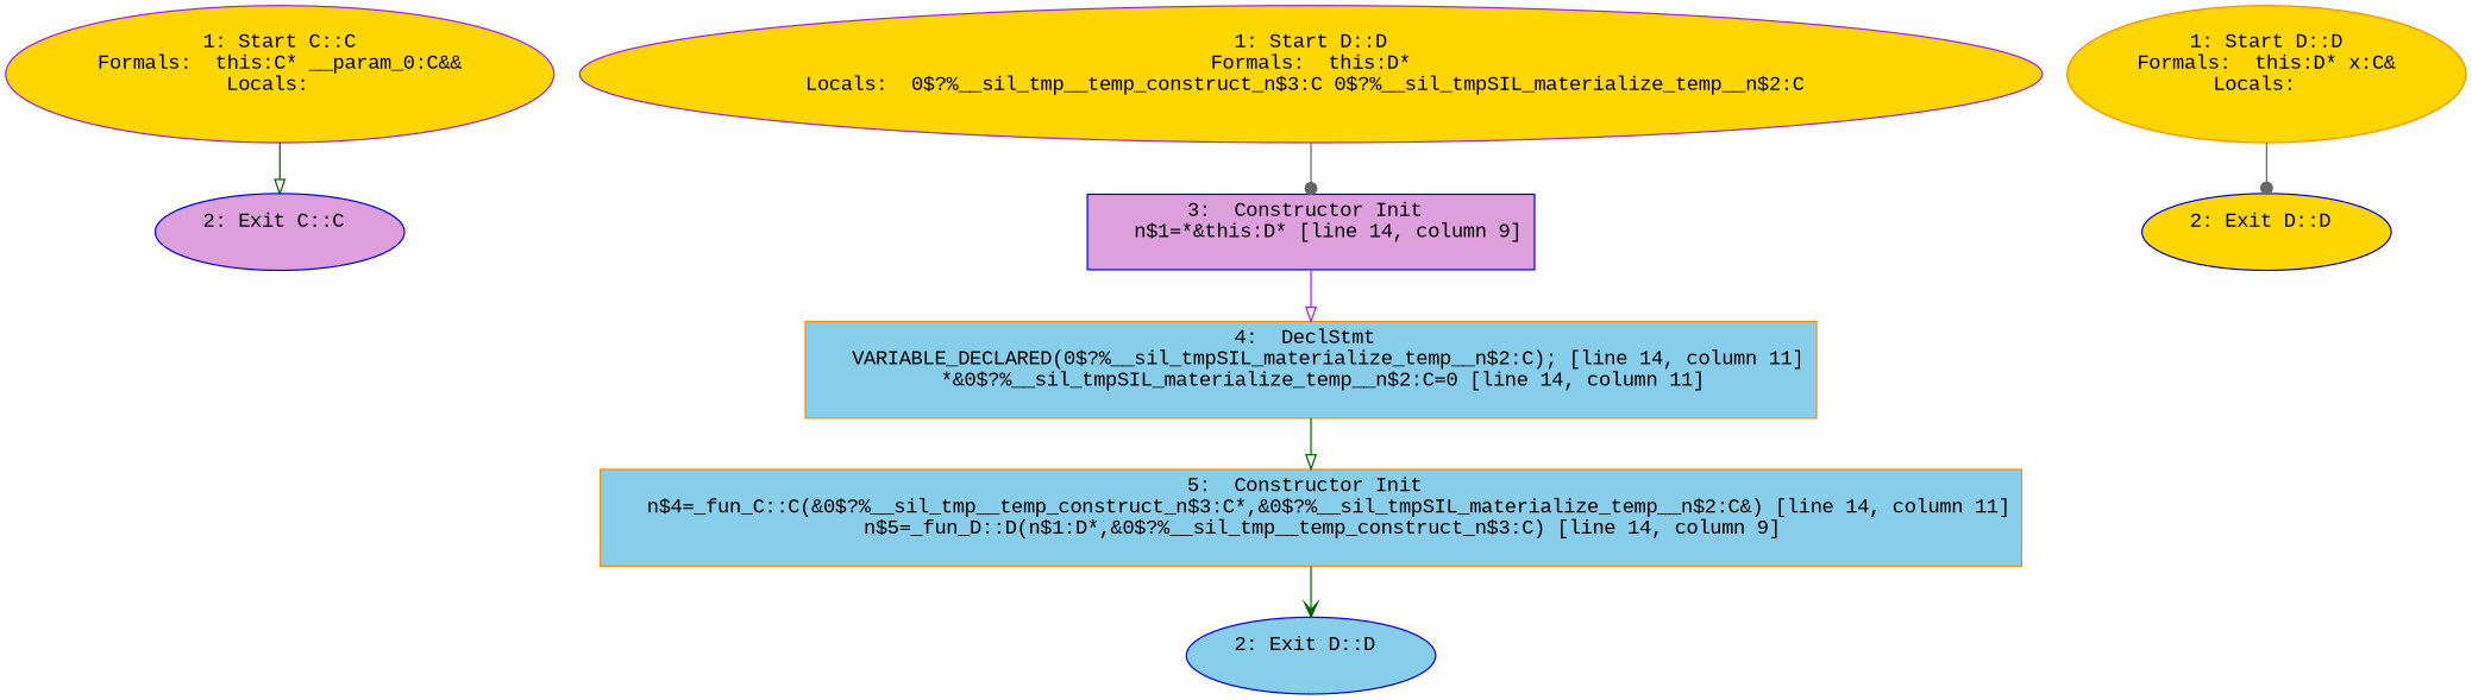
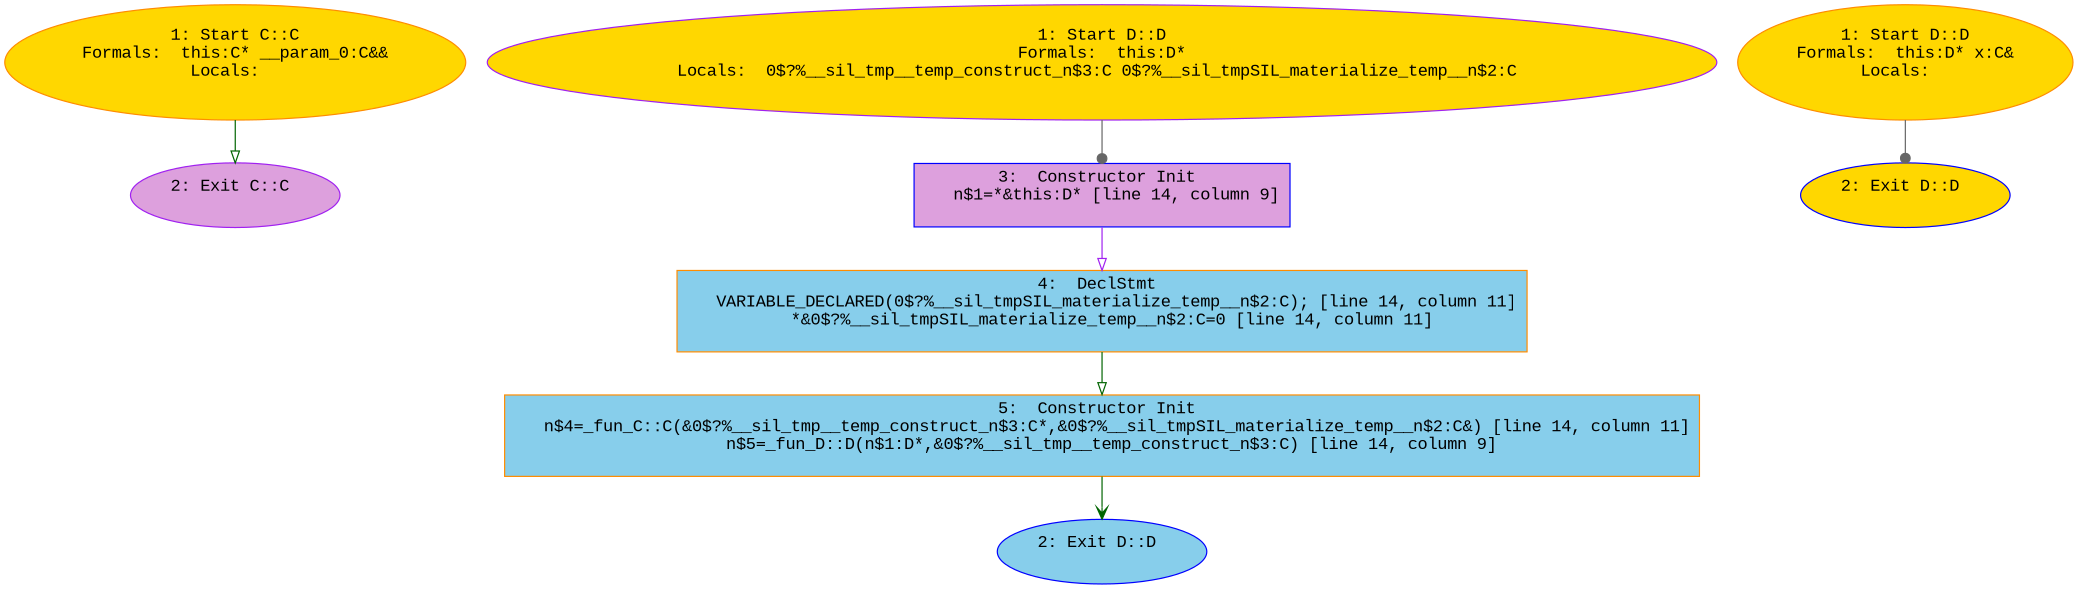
  digraph {
    fontname="Liberation Mono"
    node [color=darkorange fillcolor=gold fontname="Liberation Mono" style=filled]
    edge [arrowhead=onormal color=darkgreen fontname="Liberation Mono"]
-   n1 [color=purple label="1: Start C::C\nFormals:  this:C* __param_0:C&&\nLocals:  \n  "]
-   n2 [color=blue fillcolor=plum label="2: Exit C::C \n  "]
+   n1 [label="1: Start C::C\nFormals:  this:C* __param_0:C&&\nLocals:  \n  "]
+   n2 [color=purple fillcolor=plum label="2: Exit C::C \n  "]
    n3 [color=purple label="1: Start D::D\nFormals:  this:D*\nLocals:  0$?%__sil_tmp__temp_construct_n$3:C 0$?%__sil_tmpSIL_materialize_temp__n$2:C \n  "]
    n4 [color=blue fillcolor=plum label="3:  Constructor Init \n   n$1=*&this:D* [line 14, column 9]\n " shape=box]
    n5 [fillcolor=skyblue label="4:  DeclStmt \n   VARIABLE_DECLARED(0$?%__sil_tmpSIL_materialize_temp__n$2:C); [line 14, column 11]\n  *&0$?%__sil_tmpSIL_materialize_temp__n$2:C=0 [line 14, column 11]\n " shape=box]
    n6 [fillcolor=skyblue label="5:  Constructor Init \n   n$4=_fun_C::C(&0$?%__sil_tmp__temp_construct_n$3:C*,&0$?%__sil_tmpSIL_materialize_temp__n$2:C&) [line 14, column 11]\n  n$5=_fun_D::D(n$1:D*,&0$?%__sil_tmp__temp_construct_n$3:C) [line 14, column 9]\n " shape=box]
    n7 [color=blue fillcolor=skyblue label="2: Exit D::D \n  "]
    n8 [label="1: Start D::D\nFormals:  this:D* x:C&\nLocals:  \n  "]
    n9 [color=blue label="2: Exit D::D \n  "]
    n1 -> n2
    n3 -> n4 [arrowhead=dot color=gray40]
    n4 -> n5 [color=purple]
    n5 -> n6
    n6 -> n7 [arrowhead=vee]
    n8 -> n9 [arrowhead=dot color=gray40]
  }
